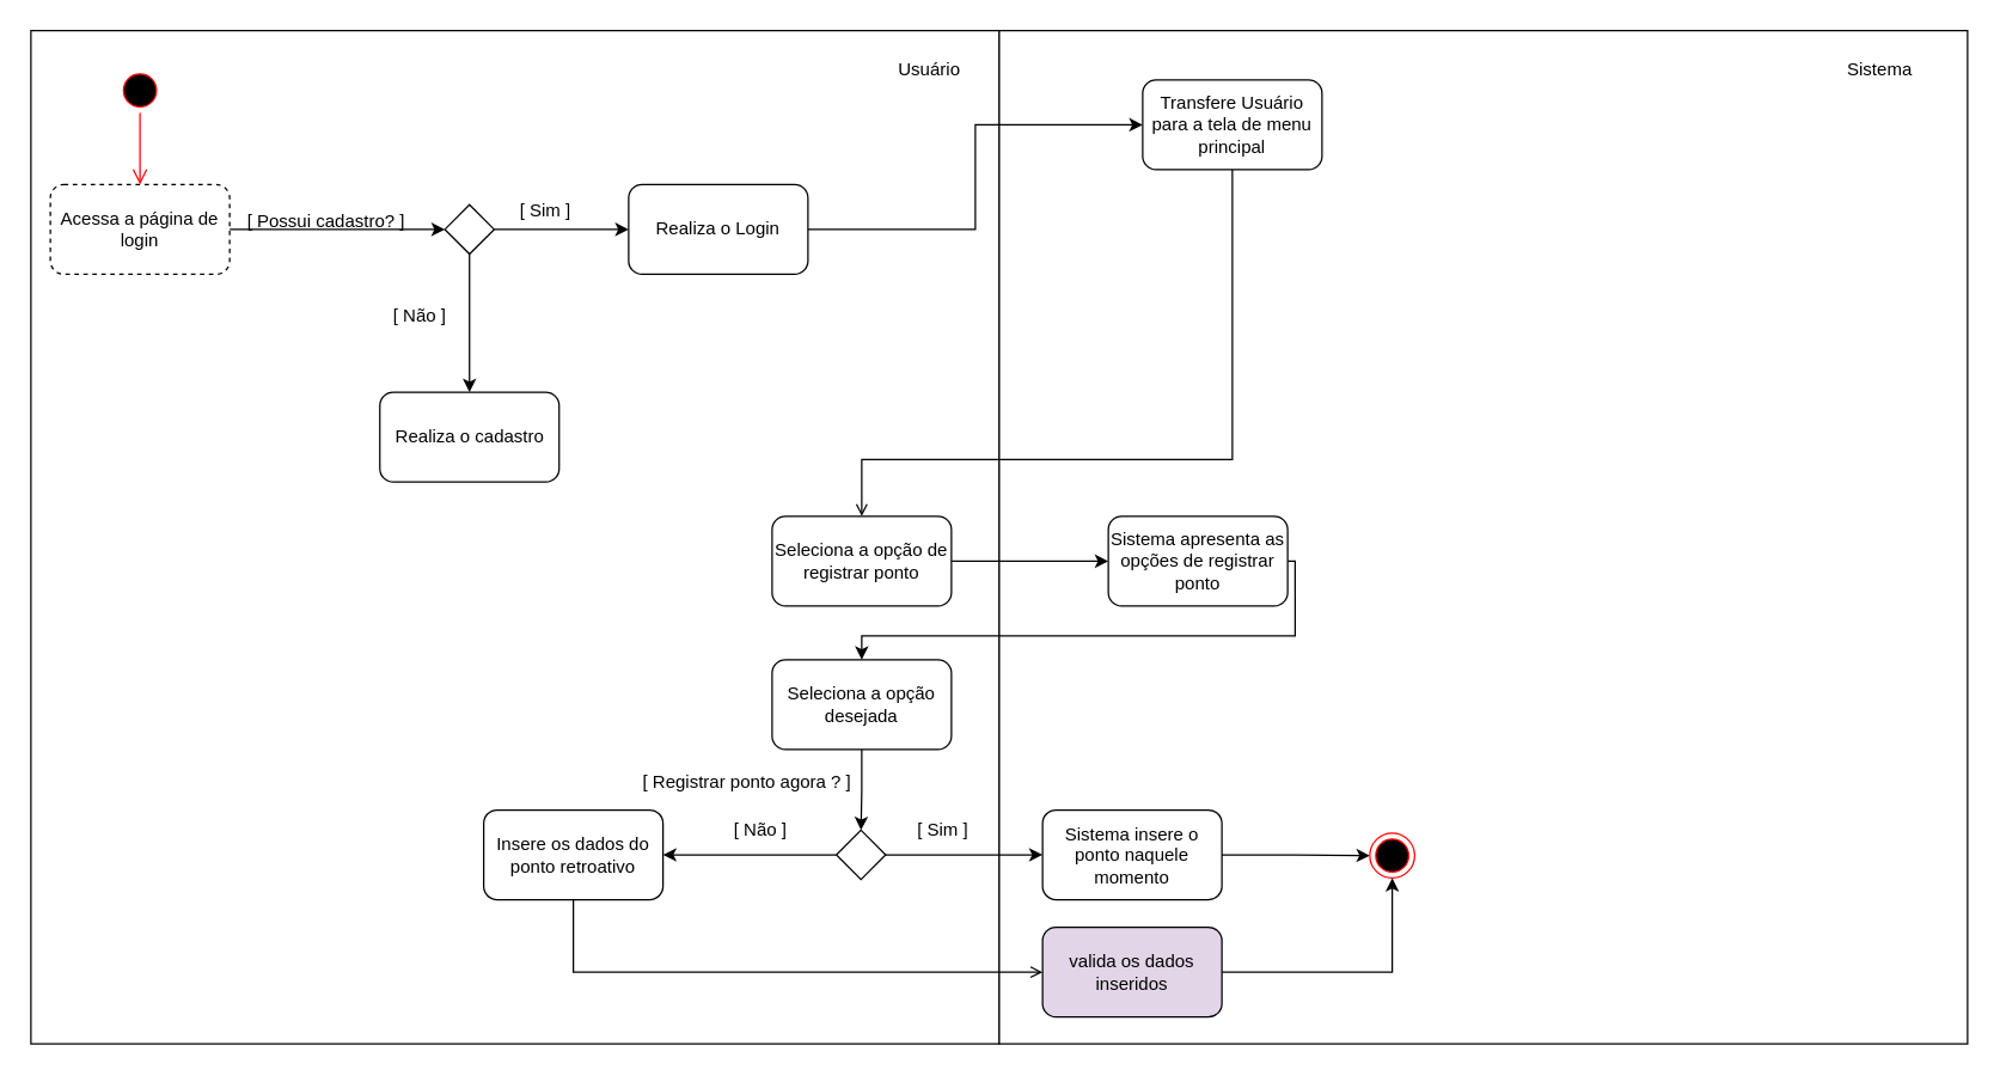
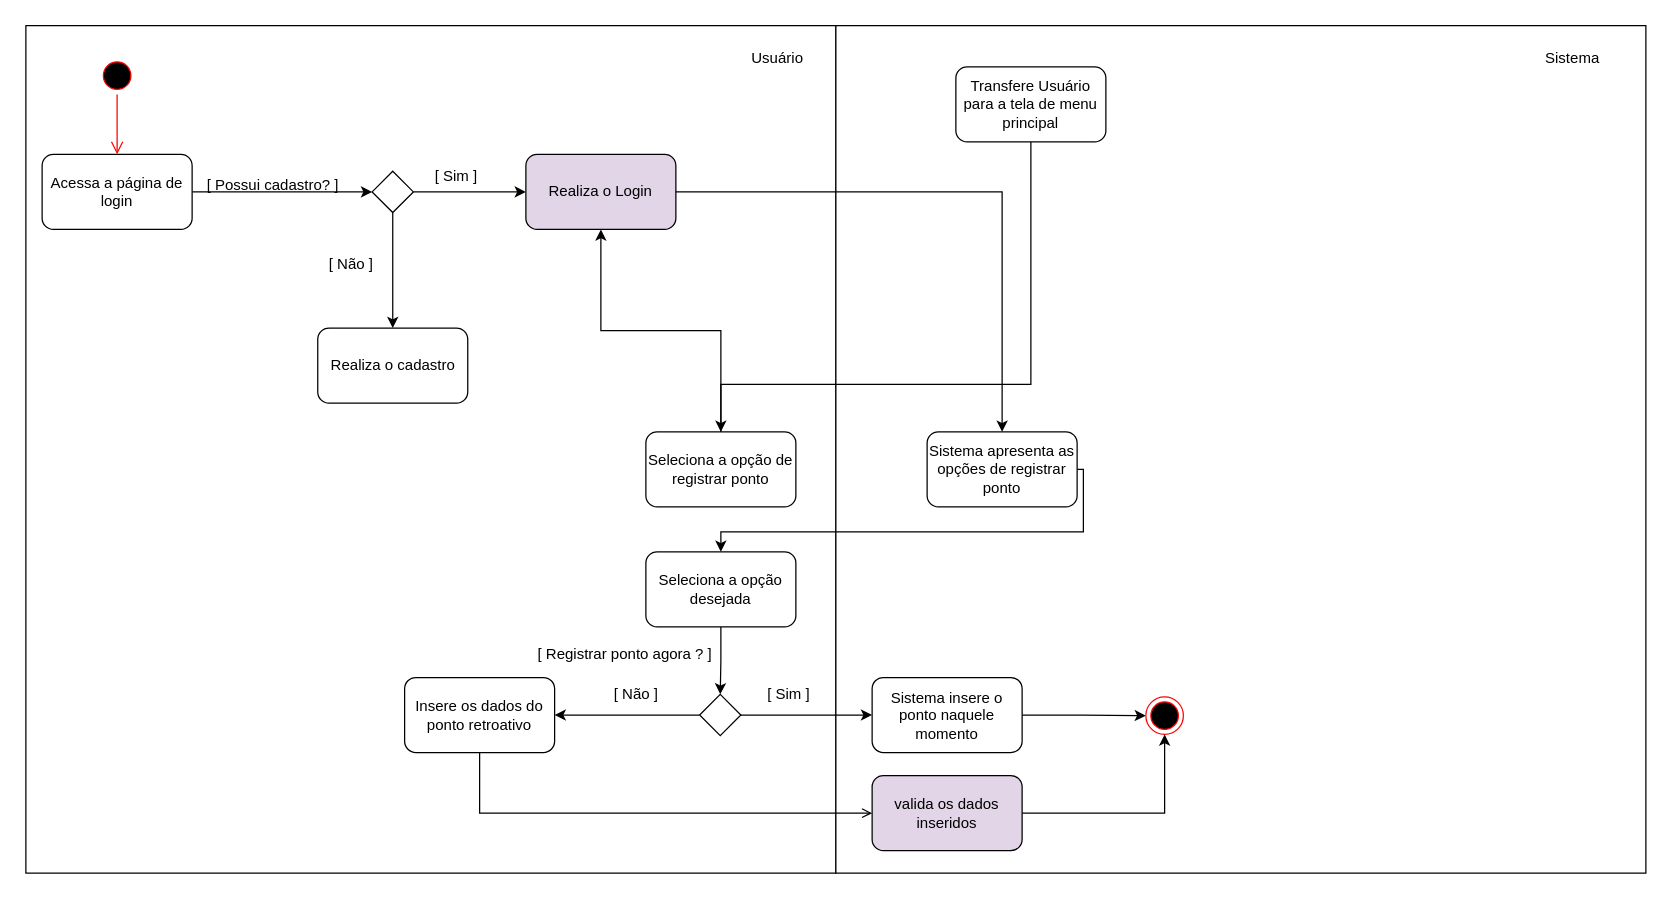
  <mxCell id="0" />
  <mxCell id="1" parent="0" />
  <mxCell id="2" value="" style="rounded=0;whiteSpace=wrap;html=1;" vertex="1" parent="1"><mxGeometry x="20" y="20" width="648" height="678" as="geometry" /></mxCell>
  <mxCell id="3" value="" style="ellipse;html=1;shape=startState;fillColor=#000000;strokeColor=#ff0000;" vertex="1" parent="1"><mxGeometry x="78" y="45" width="30" height="30" as="geometry" /></mxCell>
  <mxCell id="4" value="" style="edgeStyle=orthogonalEdgeStyle;html=1;verticalAlign=bottom;endArrow=open;endSize=8;strokeColor=#ff0000;rounded=0;entryX=0.5;entryY=0;entryDx=0;entryDy=0;" edge="1" source="3" parent="1" target="6"><mxGeometry relative="1" as="geometry"><mxPoint x="81" y="134" as="targetPoint" /></mxGeometry></mxCell>
  <mxCell id="5" style="edgeStyle=orthogonalEdgeStyle;rounded=0;orthogonalLoop=1;jettySize=auto;html=1;entryX=0;entryY=0.5;entryDx=0;entryDy=0;" edge="1" parent="1" source="6" target="9"><mxGeometry relative="1" as="geometry" /></mxCell>
- <mxCell id="6" value="Acessa a página de login" style="rounded=1;whiteSpace=wrap;html=1;dashed=1;" vertex="1" parent="1"><mxGeometry x="33" y="123" width="120" height="60" as="geometry" /></mxCell>
+ <mxCell id="6" value="Acessa a página de login" style="rounded=1;whiteSpace=wrap;html=1;" vertex="1" parent="1"><mxGeometry x="33" y="123" width="120" height="60" as="geometry" /></mxCell>
  <mxCell id="7" style="edgeStyle=orthogonalEdgeStyle;rounded=0;orthogonalLoop=1;jettySize=auto;html=1;" edge="1" parent="1" source="9" target="11"><mxGeometry relative="1" as="geometry" /></mxCell>
  <mxCell id="8" style="edgeStyle=orthogonalEdgeStyle;rounded=0;orthogonalLoop=1;jettySize=auto;html=1;" edge="1" parent="1" source="9" target="12"><mxGeometry relative="1" as="geometry" /></mxCell>
  <mxCell id="9" value="" style="rhombus;whiteSpace=wrap;html=1;" vertex="1" parent="1"><mxGeometry x="297" y="136.5" width="33" height="33" as="geometry" /></mxCell>
  <mxCell id="10" value="[ Possui cadastro? ]&amp;nbsp;" style="text;html=1;align=center;verticalAlign=middle;resizable=0;points=[];autosize=1;strokeColor=none;fillColor=none;" vertex="1" parent="1"><mxGeometry x="155" y="135" width="127" height="26" as="geometry" /></mxCell>
  <mxCell id="11" value="Realiza o cadastro" style="rounded=1;whiteSpace=wrap;html=1;" vertex="1" parent="1"><mxGeometry x="253.5" y="262" width="120" height="60" as="geometry" /></mxCell>
- <mxCell id="12" value="Realiza o Login" style="rounded=1;whiteSpace=wrap;html=1;" vertex="1" parent="1"><mxGeometry x="420" y="123" width="120" height="60" as="geometry" /></mxCell>
+ <mxCell id="12" value="Realiza o Login" style="rounded=1;whiteSpace=wrap;html=1;fillColor=#e1d5e7;" vertex="1" parent="1"><mxGeometry x="420" y="123" width="120" height="60" as="geometry" /></mxCell>
  <mxCell id="13" value="[ Não ]" style="text;html=1;align=center;verticalAlign=middle;resizable=0;points=[];autosize=1;strokeColor=none;fillColor=none;" vertex="1" parent="1"><mxGeometry x="253.5" y="198" width="53" height="26" as="geometry" /></mxCell>
  <mxCell id="14" value="[ Sim ]" style="text;html=1;align=center;verticalAlign=middle;resizable=0;points=[];autosize=1;strokeColor=none;fillColor=none;" vertex="1" parent="1"><mxGeometry x="338" y="128" width="52" height="26" as="geometry" /></mxCell>
  <mxCell id="15" value="Usuário" style="text;html=1;align=center;verticalAlign=middle;resizable=0;points=[];autosize=1;strokeColor=none;fillColor=none;" vertex="1" parent="1"><mxGeometry x="591" y="33" width="59" height="26" as="geometry" /></mxCell>
  <mxCell id="16" value="" style="rounded=0;whiteSpace=wrap;html=1;" vertex="1" parent="1"><mxGeometry x="668" y="20" width="648" height="678" as="geometry" /></mxCell>
- <mxCell id="17" style="edgeStyle=orthogonalEdgeStyle;rounded=0;orthogonalLoop=1;jettySize=auto;html=1;entryX=0.5;entryY=0;entryDx=0;entryDy=0;endArrow=open;" edge="1" parent="1" source="18" target="22"><mxGeometry relative="1" as="geometry"><Array as="points"><mxPoint x="824" y="307" /><mxPoint x="576" y="307" /></Array></mxGeometry></mxCell>
+ <mxCell id="17" style="edgeStyle=orthogonalEdgeStyle;rounded=0;orthogonalLoop=1;jettySize=auto;html=1;entryX=0.5;entryY=0;entryDx=0;entryDy=0;" edge="1" parent="1" source="18" target="22"><mxGeometry relative="1" as="geometry"><Array as="points"><mxPoint x="824" y="307" /><mxPoint x="576" y="307" /></Array></mxGeometry></mxCell>
  <mxCell id="18" value="Transfere Usuário para a tela de menu principal" style="rounded=1;whiteSpace=wrap;html=1;" vertex="1" parent="1"><mxGeometry x="764" y="53" width="120" height="60" as="geometry" /></mxCell>
- <mxCell id="19" style="edgeStyle=orthogonalEdgeStyle;rounded=0;orthogonalLoop=1;jettySize=auto;html=1;entryX=0;entryY=0.5;entryDx=0;entryDy=0;" edge="1" parent="1" source="12" target="18"><mxGeometry relative="1" as="geometry" /></mxCell>
+ <mxCell id="19" style="edgeStyle=orthogonalEdgeStyle;rounded=0;orthogonalLoop=1;jettySize=auto;html=1;" edge="1" parent="1" source="12" target="24"><mxGeometry relative="1" as="geometry" /></mxCell>
  <mxCell id="20" value="Sistema" style="text;html=1;align=center;verticalAlign=middle;resizable=0;points=[];autosize=1;strokeColor=none;fillColor=none;" vertex="1" parent="1"><mxGeometry x="1226" y="33" width="61" height="26" as="geometry" /></mxCell>
- <mxCell id="21" style="edgeStyle=orthogonalEdgeStyle;rounded=0;orthogonalLoop=1;jettySize=auto;html=1;" edge="1" parent="1" source="22" target="24"><mxGeometry relative="1" as="geometry" /></mxCell>
+ <mxCell id="21" style="edgeStyle=orthogonalEdgeStyle;rounded=0;orthogonalLoop=1;jettySize=auto;html=1;" edge="1" parent="1" source="22" target="12"><mxGeometry relative="1" as="geometry" /></mxCell>
  <mxCell id="22" value="Seleciona a opção de registrar ponto" style="rounded=1;whiteSpace=wrap;html=1;" vertex="1" parent="1"><mxGeometry x="516" y="345" width="120" height="60" as="geometry" /></mxCell>
  <mxCell id="23" style="edgeStyle=orthogonalEdgeStyle;rounded=0;orthogonalLoop=1;jettySize=auto;html=1;entryX=0.5;entryY=0;entryDx=0;entryDy=0;" edge="1" parent="1" source="24" target="26"><mxGeometry relative="1" as="geometry"><Array as="points"><mxPoint x="866" y="425" /><mxPoint x="576" y="425" /></Array></mxGeometry></mxCell>
  <mxCell id="24" value="Sistema apresenta as opções de registrar ponto" style="rounded=1;whiteSpace=wrap;html=1;" vertex="1" parent="1"><mxGeometry x="741" y="345" width="120" height="60" as="geometry" /></mxCell>
  <mxCell id="25" style="edgeStyle=orthogonalEdgeStyle;rounded=0;orthogonalLoop=1;jettySize=auto;html=1;entryX=0.5;entryY=0;entryDx=0;entryDy=0;" edge="1" parent="1" source="26" target="29"><mxGeometry relative="1" as="geometry" /></mxCell>
  <mxCell id="26" value="Seleciona a opção desejada" style="rounded=1;whiteSpace=wrap;html=1;" vertex="1" parent="1"><mxGeometry x="516" y="441" width="120" height="60" as="geometry" /></mxCell>
  <mxCell id="27" style="edgeStyle=orthogonalEdgeStyle;rounded=0;orthogonalLoop=1;jettySize=auto;html=1;" edge="1" parent="1" source="29" target="32"><mxGeometry relative="1" as="geometry" /></mxCell>
  <mxCell id="28" style="edgeStyle=orthogonalEdgeStyle;rounded=0;orthogonalLoop=1;jettySize=auto;html=1;entryX=1;entryY=0.5;entryDx=0;entryDy=0;" edge="1" parent="1" source="29" target="36"><mxGeometry relative="1" as="geometry" /></mxCell>
  <mxCell id="29" value="" style="rhombus;whiteSpace=wrap;html=1;" vertex="1" parent="1"><mxGeometry x="559" y="555" width="33" height="33" as="geometry" /></mxCell>
  <mxCell id="30" value="[ Registrar ponto agora ? ]" style="text;html=1;align=center;verticalAlign=middle;resizable=0;points=[];autosize=1;strokeColor=none;fillColor=none;" vertex="1" parent="1"><mxGeometry x="420" y="510" width="157" height="26" as="geometry" /></mxCell>
  <mxCell id="31" style="edgeStyle=orthogonalEdgeStyle;rounded=0;orthogonalLoop=1;jettySize=auto;html=1;entryX=0;entryY=0.5;entryDx=0;entryDy=0;" edge="1" parent="1" source="32" target="33"><mxGeometry relative="1" as="geometry" /></mxCell>
  <mxCell id="32" value="Sistema insere o ponto naquele momento" style="rounded=1;whiteSpace=wrap;html=1;" vertex="1" parent="1"><mxGeometry x="697" y="541.5" width="120" height="60" as="geometry" /></mxCell>
  <mxCell id="33" value="" style="ellipse;html=1;shape=endState;fillColor=#000000;strokeColor=#ff0000;" vertex="1" parent="1"><mxGeometry x="916" y="557" width="30" height="30" as="geometry" /></mxCell>
  <mxCell id="34" value="[ Sim ]" style="text;html=1;align=center;verticalAlign=middle;resizable=0;points=[];autosize=1;strokeColor=none;fillColor=none;" vertex="1" parent="1"><mxGeometry x="604" y="541.5" width="52" height="26" as="geometry" /></mxCell>
  <mxCell id="35" style="edgeStyle=orthogonalEdgeStyle;rounded=0;orthogonalLoop=1;jettySize=auto;html=1;entryX=0;entryY=0.5;entryDx=0;entryDy=0;endArrow=open;" edge="1" parent="1" source="36" target="39"><mxGeometry relative="1" as="geometry"><Array as="points"><mxPoint x="383" y="650" /></Array></mxGeometry></mxCell>
  <mxCell id="36" value="Insere os dados do ponto retroativo" style="rounded=1;whiteSpace=wrap;html=1;" vertex="1" parent="1"><mxGeometry x="323" y="541.5" width="120" height="60" as="geometry" /></mxCell>
  <mxCell id="37" value="[ Não ]" style="text;html=1;align=center;verticalAlign=middle;resizable=0;points=[];autosize=1;strokeColor=none;fillColor=none;" vertex="1" parent="1"><mxGeometry x="481" y="541.5" width="53" height="26" as="geometry" /></mxCell>
  <mxCell id="38" style="edgeStyle=orthogonalEdgeStyle;rounded=0;orthogonalLoop=1;jettySize=auto;html=1;entryX=0.5;entryY=1;entryDx=0;entryDy=0;" edge="1" parent="1" source="39" target="33"><mxGeometry relative="1" as="geometry" /></mxCell>
  <mxCell id="39" value="valida os dados inseridos" style="rounded=1;whiteSpace=wrap;html=1;fillColor=#e1d5e7;" vertex="1" parent="1"><mxGeometry x="697" y="620" width="120" height="60" as="geometry" /></mxCell>
